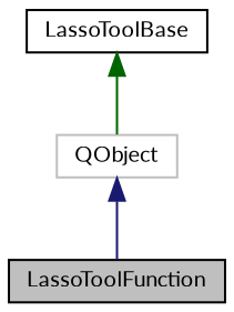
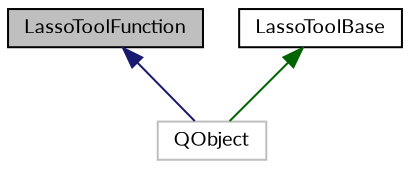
  digraph {
    fontname=Lato
    node [color=black fillcolor=white fontname=Lato fontsize=10 shape=record style=filled]
    edge [dir=back fontname=Lato fontsize=10 labelfontname=Helvetica labelfontsize=10 style=solid]
    n1 [fillcolor=grey75 fontcolor=black height=0.2 label=LassoToolFunction width=0.4]
    n2 [color=grey75 height=0.2 label=QObject width=0.4]
    n3 [height=0.2 label=LassoToolBase width=0.4]
-   n2 -> n1 [color=midnightblue]
+   n1 -> n2 [color=midnightblue]
    n3 -> n2 [color=darkgreen]
  }
